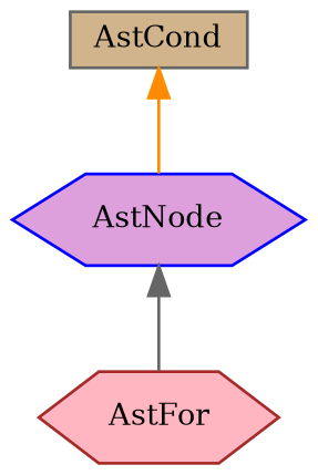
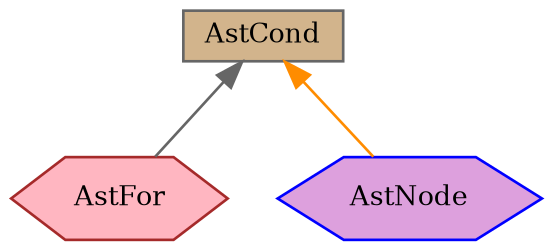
  digraph {
    fontname="DejaVu Serif"
    node [fontname="DejaVu Serif" fontsize=10 shape=hexagon style=filled]
    edge [dir=back fontname="DejaVu Serif" fontsize=10 labelfontname=Helvetica labelfontsize=10 style=solid]
    n1 [color=brown fillcolor=lightpink fontcolor=black height=0.2 label=AstFor width=0.4]
    n2 [color=gray40 fillcolor=tan height=0.2 label=AstCond shape=box width=0.4]
    n3 [color=blue fillcolor=plum height=0.2 label=AstNode width=0.4]
-   n3 -> n1 [color=gray40]
+   n2 -> n1 [color=gray40]
    n2 -> n3 [color=darkorange]
  }
